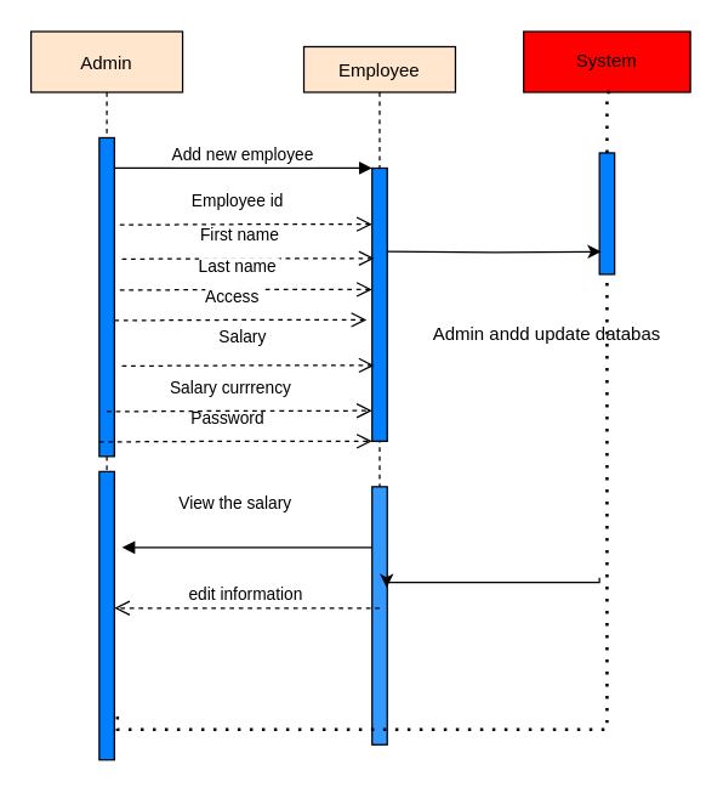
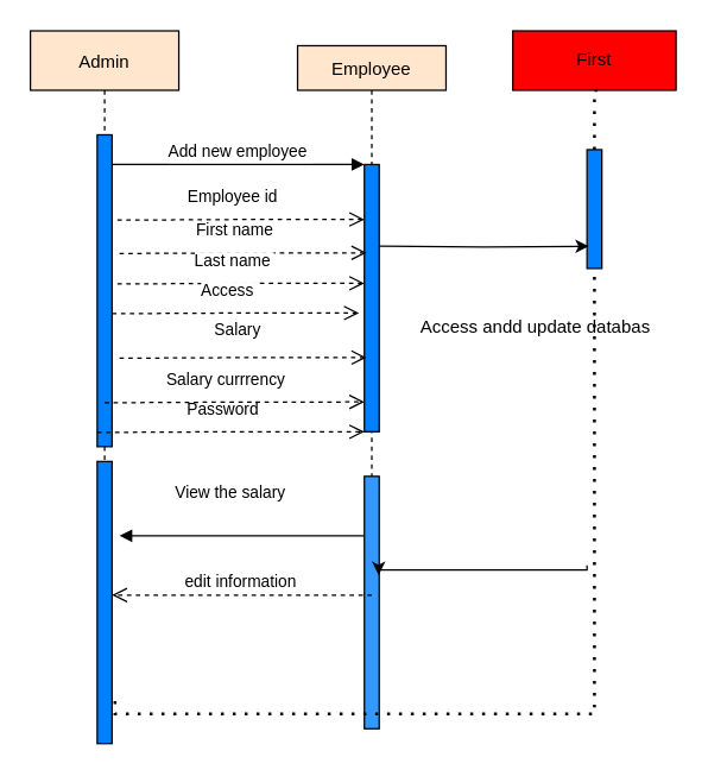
  <mxCell id="0" />
  <mxCell id="1" parent="0" />
  <mxCell id="2" value="Admin" style="shape=umlLifeline;perimeter=lifelinePerimeter;container=1;collapsible=0;recursiveResize=0;rounded=0;shadow=0;strokeWidth=1;fillColor=#FFE6CC;" parent="1" vertex="1"><mxGeometry x="20" y="20" width="100" height="290" as="geometry" /></mxCell>
  <mxCell id="3" value="" style="points=[];perimeter=orthogonalPerimeter;rounded=0;shadow=0;strokeWidth=1;fillColor=#007FFF;" parent="2" vertex="1"><mxGeometry x="45" y="70" width="10" height="210" as="geometry" /></mxCell>
  <mxCell id="4" value="Employee" style="shape=umlLifeline;perimeter=lifelinePerimeter;container=1;collapsible=0;recursiveResize=0;rounded=0;shadow=0;strokeWidth=1;size=30;fillColor=#FFE6CC;" parent="1" vertex="1"><mxGeometry x="200" y="30" width="100" height="300" as="geometry" /></mxCell>
  <mxCell id="5" value="" style="points=[];perimeter=orthogonalPerimeter;rounded=0;shadow=0;strokeWidth=1;fillColor=#007FFF;" parent="4" vertex="1"><mxGeometry x="45" y="80" width="10" height="180" as="geometry" /></mxCell>
  <mxCell id="6" value="Add new employee" style="verticalAlign=bottom;endArrow=block;entryX=0;entryY=0;shadow=0;strokeWidth=1;" parent="1" source="3" target="5" edge="1"><mxGeometry relative="1" as="geometry"><mxPoint x="170" y="100" as="sourcePoint" /></mxGeometry></mxCell>
  <mxCell id="7" value="Employee id" style="verticalAlign=bottom;endArrow=open;dashed=1;endSize=8;exitX=1.36;exitY=0.093;shadow=0;strokeWidth=1;exitDx=0;exitDy=0;exitPerimeter=0;" parent="1" target="5" edge="1"><mxGeometry x="-0.059" y="6" relative="1" as="geometry"><mxPoint x="135" y="197" as="targetPoint" /><mxPoint x="78.6" y="147.44" as="sourcePoint" /><Array as="points"><mxPoint x="165" y="147" /><mxPoint x="215" y="147" /></Array><mxPoint as="offset" /></mxGeometry></mxCell>
- <mxCell id="8" value="System" style="rounded=0;whiteSpace=wrap;html=1;fillColor=#FF0000;" parent="1" vertex="1"><mxGeometry x="345" y="20" width="110" height="40" as="geometry" /></mxCell>
+ <mxCell id="8" value="First" style="rounded=0;whiteSpace=wrap;html=1;fillColor=#FF0000;" parent="1" vertex="1"><mxGeometry x="345" y="20" width="110" height="40" as="geometry" /></mxCell>
  <mxCell id="9" value="" style="points=[];perimeter=orthogonalPerimeter;rounded=0;shadow=0;strokeWidth=1;fillColor=#007FFF;" parent="1" vertex="1"><mxGeometry x="65" y="310" width="10" height="190" as="geometry" /></mxCell>
  <mxCell id="10" value="" style="points=[];perimeter=orthogonalPerimeter;rounded=0;shadow=0;strokeWidth=1;fillColor=#3399FF;" parent="1" vertex="1"><mxGeometry x="245" y="320" width="10" height="170" as="geometry" /></mxCell>
  <mxCell id="11" value="View the salary" style="verticalAlign=bottom;endArrow=block;entryX=1;entryY=0;shadow=0;strokeWidth=1;" parent="1" source="10" edge="1"><mxGeometry x="0.091" y="-20" relative="1" as="geometry"><mxPoint x="140" y="360" as="sourcePoint" /><mxPoint x="80" y="360" as="targetPoint" /><mxPoint as="offset" /></mxGeometry></mxCell>
  <mxCell id="12" value="edit information" style="verticalAlign=bottom;endArrow=open;dashed=1;endSize=8;shadow=0;strokeWidth=1;entryX=0.5;entryY=0.5;entryDx=0;entryDy=0;entryPerimeter=0;" parent="1" edge="1"><mxGeometry relative="1" as="geometry"><mxPoint x="75" y="400" as="targetPoint" /><mxPoint x="250" y="400" as="sourcePoint" /></mxGeometry></mxCell>
  <mxCell id="13" value="First name" style="verticalAlign=bottom;endArrow=open;dashed=1;endSize=8;exitX=1.36;exitY=0.093;shadow=0;strokeWidth=1;exitDx=0;exitDy=0;exitPerimeter=0;" parent="1" edge="1"><mxGeometry x="-0.059" y="6" relative="1" as="geometry"><mxPoint x="246.4" y="169.5" as="targetPoint" /><mxPoint x="80" y="169.94" as="sourcePoint" /><Array as="points"><mxPoint x="166.4" y="169.5" /><mxPoint x="216.4" y="169.5" /></Array><mxPoint as="offset" /></mxGeometry></mxCell>
  <mxCell id="14" value="Last name" style="verticalAlign=bottom;endArrow=open;dashed=1;endSize=8;exitX=1.36;exitY=0.093;shadow=0;strokeWidth=1;exitDx=0;exitDy=0;exitPerimeter=0;" parent="1" edge="1"><mxGeometry x="-0.059" y="6" relative="1" as="geometry"><mxPoint x="245" y="190" as="targetPoint" /><mxPoint x="78.6" y="190.44" as="sourcePoint" /><Array as="points"><mxPoint x="165" y="190" /><mxPoint x="215" y="190" /></Array><mxPoint as="offset" /></mxGeometry></mxCell>
  <mxCell id="15" value="Access" style="verticalAlign=bottom;endArrow=open;dashed=1;endSize=8;exitX=1.36;exitY=0.093;shadow=0;strokeWidth=1;exitDx=0;exitDy=0;exitPerimeter=0;" parent="1" edge="1"><mxGeometry x="-0.059" y="6" relative="1" as="geometry"><mxPoint x="241.4" y="210" as="targetPoint" /><mxPoint x="75" y="210.44" as="sourcePoint" /><Array as="points"><mxPoint x="161.4" y="210" /><mxPoint x="211.4" y="210" /></Array><mxPoint as="offset" /></mxGeometry></mxCell>
  <mxCell id="16" value="Salary" style="verticalAlign=bottom;endArrow=open;dashed=1;endSize=8;exitX=1.36;exitY=0.093;shadow=0;strokeWidth=1;exitDx=0;exitDy=0;exitPerimeter=0;" parent="1" edge="1"><mxGeometry x="-0.038" y="10" relative="1" as="geometry"><mxPoint x="246.4" y="240" as="targetPoint" /><mxPoint x="80" y="240.44" as="sourcePoint" /><Array as="points"><mxPoint x="166.4" y="240" /><mxPoint x="216.4" y="240" /></Array><mxPoint as="offset" /></mxGeometry></mxCell>
  <mxCell id="17" value="Password" style="verticalAlign=bottom;endArrow=open;dashed=1;endSize=8;exitX=1.36;exitY=0.093;shadow=0;strokeWidth=1;exitDx=0;exitDy=0;exitPerimeter=0;entryX=0;entryY=1;entryDx=0;entryDy=0;entryPerimeter=0;" parent="1" target="5" edge="1"><mxGeometry x="-0.059" y="6" relative="1" as="geometry"><mxPoint x="231.4" y="290" as="targetPoint" /><mxPoint x="65" y="290.44" as="sourcePoint" /><Array as="points"><mxPoint x="151.4" y="290" /><mxPoint x="201.4" y="290" /></Array><mxPoint as="offset" /></mxGeometry></mxCell>
  <mxCell id="18" value="Salary currrency" style="verticalAlign=bottom;endArrow=open;dashed=1;endSize=8;exitX=1.36;exitY=0.093;shadow=0;strokeWidth=1;exitDx=0;exitDy=0;exitPerimeter=0;entryX=0;entryY=0.888;entryDx=0;entryDy=0;entryPerimeter=0;" parent="1" target="5" edge="1"><mxGeometry x="-0.059" y="6" relative="1" as="geometry"><mxPoint x="236.4" y="270" as="targetPoint" /><mxPoint x="70" y="270.44" as="sourcePoint" /><Array as="points"><mxPoint x="156.4" y="270" /><mxPoint x="175" y="270" /><mxPoint x="206.4" y="270" /></Array><mxPoint as="offset" /></mxGeometry></mxCell>
  <mxCell id="19" value="" style="endArrow=none;dashed=1;html=1;dashPattern=1 3;strokeWidth=2;rounded=0;edgeStyle=orthogonalEdgeStyle;startArrow=none;" parent="1" source="21" edge="1"><mxGeometry width="50" height="50" relative="1" as="geometry"><mxPoint x="405" y="480" as="sourcePoint" /><mxPoint x="405" y="60" as="targetPoint" /><Array as="points"><mxPoint x="400" y="60" /></Array></mxGeometry></mxCell>
  <mxCell id="20" value="&lt;span style=&quot;color: rgba(0 , 0 , 0 , 0) ; font-family: monospace ; font-size: 0px ; background-color: rgb(248 , 249 , 250)&quot;&gt;%3CmxGraphModel%3E%3Croot%3E%3CmxCell%20id%3D%220%22%2F%3E%3CmxCell%20id%3D%221%22%20parent%3D%220%22%2F%3E%3CmxCell%20id%3D%222%22%20value%3D%22%22%20style%3D%22points%3D%5B%5D%3Bperimeter%3DorthogonalPerimeter%3Brounded%3D0%3Bshadow%3D0%3BstrokeWidth%3D1%3B%22%20vertex%3D%221%22%20parent%3D%221%22%3E%3CmxGeometry%20x%3D%22175%22%20y%3D%22420%22%20width%3D%2210%22%20height%3D%2280%22%20as%3D%22geometry%22%2F%3E%3C%2FmxCell%3E%3C%2Froot%3E%3C%2FmxGraphModel%3E&lt;/span&gt;" style="edgeLabel;html=1;align=center;verticalAlign=middle;resizable=0;points=[];" parent="19" vertex="1" connectable="0"><mxGeometry x="0.687" y="-2" relative="1" as="geometry"><mxPoint as="offset" /></mxGeometry></mxCell>
  <mxCell id="21" value="" style="points=[];perimeter=orthogonalPerimeter;rounded=0;shadow=0;strokeWidth=1;fillColor=#007FFF;" parent="1" vertex="1"><mxGeometry x="395" y="100" width="10" height="80" as="geometry" /></mxCell>
  <mxCell id="22" value="" style="endArrow=none;dashed=1;html=1;dashPattern=1 3;strokeWidth=2;rounded=0;edgeStyle=orthogonalEdgeStyle;exitX=1.2;exitY=0.849;exitDx=0;exitDy=0;exitPerimeter=0;" parent="1" source="9" target="21" edge="1"><mxGeometry width="50" height="50" relative="1" as="geometry"><mxPoint x="405" y="480" as="sourcePoint" /><mxPoint x="405" y="60" as="targetPoint" /><Array as="points"><mxPoint x="77" y="480" /><mxPoint x="400" y="480" /></Array></mxGeometry></mxCell>
  <mxCell id="23" value="" style="endArrow=classic;html=1;rounded=0;edgeStyle=orthogonalEdgeStyle;entryX=0.12;entryY=0.813;entryDx=0;entryDy=0;entryPerimeter=0;" parent="1" target="21" edge="1"><mxGeometry width="50" height="50" relative="1" as="geometry"><mxPoint x="255" y="165" as="sourcePoint" /><mxPoint x="305" y="115" as="targetPoint" /></mxGeometry></mxCell>
- <mxCell id="24" value="Admin andd update databas" style="text;html=1;align=center;verticalAlign=middle;resizable=0;points=[];autosize=1;strokeColor=none;fillColor=none;" parent="1" vertex="1"><mxGeometry x="275" y="210" width="170" height="20" as="geometry" /></mxCell>
+ <mxCell id="24" value="Access andd update databas" style="text;html=1;align=center;verticalAlign=middle;resizable=0;points=[];autosize=1;strokeColor=none;fillColor=none;" parent="1" vertex="1"><mxGeometry x="275" y="210" width="170" height="20" as="geometry" /></mxCell>
  <mxCell id="25" value="" style="endArrow=classic;html=1;rounded=0;edgeStyle=orthogonalEdgeStyle;entryX=0.96;entryY=0.391;entryDx=0;entryDy=0;entryPerimeter=0;" parent="1" target="10" edge="1"><mxGeometry width="50" height="50" relative="1" as="geometry"><mxPoint x="395" y="380" as="sourcePoint" /><mxPoint x="305" y="370" as="targetPoint" /><Array as="points"><mxPoint x="395" y="383" /></Array></mxGeometry></mxCell>
